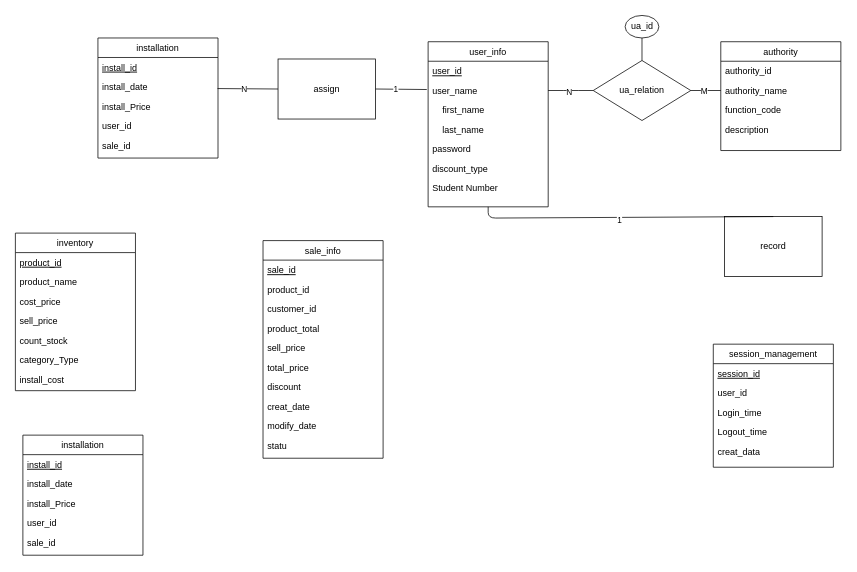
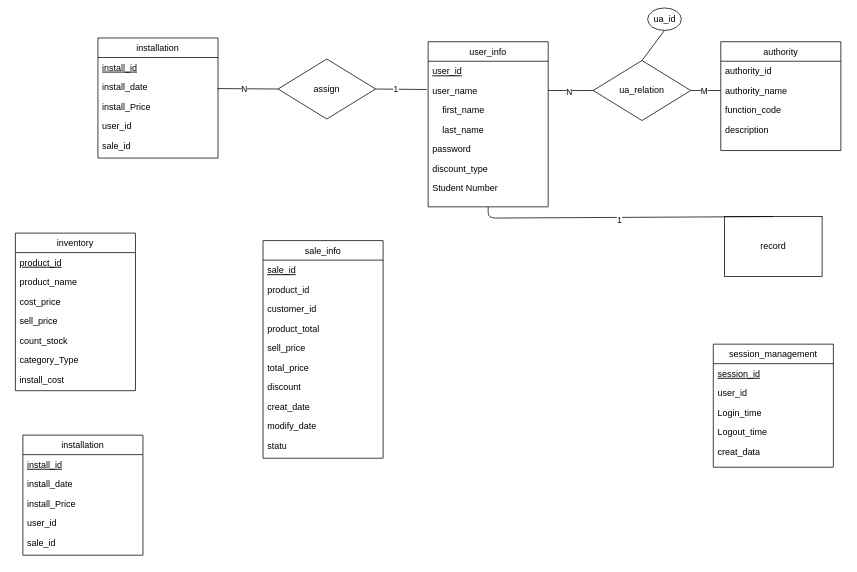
  <mxCell id="0" />
  <mxCell id="1" parent="0" />
  <mxCell id="2" value="user_info" style="swimlane;fontStyle=0;align=center;verticalAlign=top;childLayout=stackLayout;horizontal=1;startSize=26;horizontalStack=0;resizeParent=1;resizeLast=0;collapsible=1;marginBottom=0;rounded=0;shadow=0;strokeWidth=1;" parent="1" vertex="1"><mxGeometry x="570" y="55" width="160" height="220" as="geometry"><mxRectangle x="230" y="140" width="160" height="26" as="alternateBounds" /></mxGeometry></mxCell>
  <mxCell id="3" value="user_id" style="text;align=left;verticalAlign=top;spacingLeft=4;spacingRight=4;overflow=hidden;rotatable=0;points=[[0,0.5],[1,0.5]];portConstraint=eastwest;fontStyle=4" parent="2" vertex="1"><mxGeometry y="26" width="160" height="26" as="geometry" /></mxCell>
  <mxCell id="4" value="user_name" style="text;align=left;verticalAlign=top;spacingLeft=4;spacingRight=4;overflow=hidden;rotatable=0;points=[[0,0.5],[1,0.5]];portConstraint=eastwest;rounded=0;shadow=0;html=0;" parent="2" vertex="1"><mxGeometry y="52" width="160" height="26" as="geometry" /></mxCell>
  <mxCell id="5" value="    first_name" style="text;align=left;verticalAlign=top;spacingLeft=4;spacingRight=4;overflow=hidden;rotatable=0;points=[[0,0.5],[1,0.5]];portConstraint=eastwest;rounded=0;shadow=0;html=0;" parent="2" vertex="1"><mxGeometry y="78" width="160" height="26" as="geometry" /></mxCell>
  <mxCell id="6" value="    last_name" style="text;align=left;verticalAlign=top;spacingLeft=4;spacingRight=4;overflow=hidden;rotatable=0;points=[[0,0.5],[1,0.5]];portConstraint=eastwest;rounded=0;shadow=0;html=0;" parent="2" vertex="1"><mxGeometry y="104" width="160" height="26" as="geometry" /></mxCell>
  <mxCell id="7" value="password" style="text;align=left;verticalAlign=top;spacingLeft=4;spacingRight=4;overflow=hidden;rotatable=0;points=[[0,0.5],[1,0.5]];portConstraint=eastwest;" parent="2" vertex="1"><mxGeometry y="130" width="160" height="26" as="geometry" /></mxCell>
  <mxCell id="8" value="discount_type" style="text;align=left;verticalAlign=top;spacingLeft=4;spacingRight=4;overflow=hidden;rotatable=0;points=[[0,0.5],[1,0.5]];portConstraint=eastwest;rounded=0;shadow=0;html=0;" vertex="1" parent="2"><mxGeometry y="156" width="160" height="26" as="geometry" /></mxCell>
  <mxCell id="9" value="Student Number" style="text;align=left;verticalAlign=top;spacingLeft=4;spacingRight=4;overflow=hidden;rotatable=0;points=[[0,0.5],[1,0.5]];portConstraint=eastwest;" vertex="1" parent="2"><mxGeometry y="182" width="160" height="26" as="geometry" /></mxCell>
  <mxCell id="10" value="session_management" style="swimlane;fontStyle=0;align=center;verticalAlign=top;childLayout=stackLayout;horizontal=1;startSize=26;horizontalStack=0;resizeParent=1;resizeLast=0;collapsible=1;marginBottom=0;rounded=0;shadow=0;strokeWidth=1;" parent="1" vertex="1"><mxGeometry x="950" y="458" width="160" height="164" as="geometry"><mxRectangle x="130" y="380" width="160" height="26" as="alternateBounds" /></mxGeometry></mxCell>
  <mxCell id="11" value="session_id" style="text;align=left;verticalAlign=top;spacingLeft=4;spacingRight=4;overflow=hidden;rotatable=0;points=[[0,0.5],[1,0.5]];portConstraint=eastwest;fontStyle=4" parent="10" vertex="1"><mxGeometry y="26" width="160" height="26" as="geometry" /></mxCell>
  <mxCell id="12" value="user_id" style="text;align=left;verticalAlign=top;spacingLeft=4;spacingRight=4;overflow=hidden;rotatable=0;points=[[0,0.5],[1,0.5]];portConstraint=eastwest;" parent="10" vertex="1"><mxGeometry y="52" width="160" height="26" as="geometry" /></mxCell>
  <mxCell id="13" value="Login_time" style="text;align=left;verticalAlign=top;spacingLeft=4;spacingRight=4;overflow=hidden;rotatable=0;points=[[0,0.5],[1,0.5]];portConstraint=eastwest;" vertex="1" parent="10"><mxGeometry y="78" width="160" height="26" as="geometry" /></mxCell>
  <mxCell id="14" value="Logout_time" style="text;align=left;verticalAlign=top;spacingLeft=4;spacingRight=4;overflow=hidden;rotatable=0;points=[[0,0.5],[1,0.5]];portConstraint=eastwest;rounded=0;shadow=0;html=0;" vertex="1" parent="10"><mxGeometry y="104" width="160" height="26" as="geometry" /></mxCell>
  <mxCell id="15" value="creat_data" style="text;align=left;verticalAlign=top;spacingLeft=4;spacingRight=4;overflow=hidden;rotatable=0;points=[[0,0.5],[1,0.5]];portConstraint=eastwest;" vertex="1" parent="10"><mxGeometry y="130" width="160" height="26" as="geometry" /></mxCell>
  <mxCell id="16" value="authority" style="swimlane;fontStyle=0;align=center;verticalAlign=top;childLayout=stackLayout;horizontal=1;startSize=26;horizontalStack=0;resizeParent=1;resizeLast=0;collapsible=1;marginBottom=0;rounded=0;shadow=0;strokeWidth=1;" parent="1" vertex="1"><mxGeometry x="960" y="55" width="160" height="145" as="geometry"><mxRectangle x="550" y="140" width="160" height="26" as="alternateBounds" /></mxGeometry></mxCell>
  <mxCell id="17" value="authority_id" style="text;align=left;verticalAlign=top;spacingLeft=4;spacingRight=4;overflow=hidden;rotatable=0;points=[[0,0.5],[1,0.5]];portConstraint=eastwest;" parent="16" vertex="1"><mxGeometry y="26" width="160" height="26" as="geometry" /></mxCell>
  <mxCell id="18" value="authority_name" style="text;align=left;verticalAlign=top;spacingLeft=4;spacingRight=4;overflow=hidden;rotatable=0;points=[[0,0.5],[1,0.5]];portConstraint=eastwest;rounded=0;shadow=0;html=0;" parent="16" vertex="1"><mxGeometry y="52" width="160" height="26" as="geometry" /></mxCell>
  <mxCell id="19" value="function_code" style="text;align=left;verticalAlign=top;spacingLeft=4;spacingRight=4;overflow=hidden;rotatable=0;points=[[0,0.5],[1,0.5]];portConstraint=eastwest;rounded=0;shadow=0;html=0;" parent="16" vertex="1"><mxGeometry y="78" width="160" height="26" as="geometry" /></mxCell>
  <mxCell id="20" value="description" style="text;align=left;verticalAlign=top;spacingLeft=4;spacingRight=4;overflow=hidden;rotatable=0;points=[[0,0.5],[1,0.5]];portConstraint=eastwest;rounded=0;shadow=0;html=0;" parent="16" vertex="1"><mxGeometry y="104" width="160" height="26" as="geometry" /></mxCell>
  <mxCell id="21" value="" style="endArrow=none;shadow=0;strokeWidth=1;rounded=1;endFill=0;edgeStyle=elbowEdgeStyle;elbow=vertical;entryX=0;entryY=0.5;entryDx=0;entryDy=0;strokeColor=default;exitX=1;exitY=0.5;exitDx=0;exitDy=0;" parent="1" source="4" target="23" edge="1"><mxGeometry x="0.5" y="41" relative="1" as="geometry"><mxPoint x="750" y="120" as="sourcePoint" /><mxPoint x="910" y="182" as="targetPoint" /><mxPoint x="-40" y="32" as="offset" /></mxGeometry></mxCell>
  <mxCell id="22" value="N" style="edgeLabel;html=1;align=center;verticalAlign=middle;resizable=0;points=[];" vertex="1" connectable="0" parent="21"><mxGeometry x="-0.109" y="-2" relative="1" as="geometry"><mxPoint as="offset" /></mxGeometry></mxCell>
  <mxCell id="23" value="ua_relation" style="rhombus;whiteSpace=wrap;html=1;" vertex="1" parent="1"><mxGeometry x="790" y="80" width="130" height="80" as="geometry" /></mxCell>
  <mxCell id="24" value="" style="endArrow=none;html=1;rounded=1;strokeColor=default;entryX=0;entryY=0.5;entryDx=0;entryDy=0;" edge="1" parent="1" source="23" target="18"><mxGeometry width="50" height="50" relative="1" as="geometry"><mxPoint x="690" y="210" as="sourcePoint" /><mxPoint x="1070" y="120" as="targetPoint" /></mxGeometry></mxCell>
  <mxCell id="25" value="M" style="edgeLabel;html=1;align=center;verticalAlign=middle;resizable=0;points=[];" vertex="1" connectable="0" parent="24"><mxGeometry x="-0.165" relative="1" as="geometry"><mxPoint as="offset" /></mxGeometry></mxCell>
  <mxCell id="26" value="" style="endArrow=none;html=1;rounded=1;strokeColor=default;entryX=0.5;entryY=0;entryDx=0;entryDy=0;exitX=0.5;exitY=1;exitDx=0;exitDy=0;" edge="1" parent="1" source="27" target="23"><mxGeometry width="50" height="50" relative="1" as="geometry"><mxPoint x="855" y="40" as="sourcePoint" /><mxPoint x="780" y="220" as="targetPoint" /></mxGeometry></mxCell>
- <mxCell id="27" value="ua_id" style="ellipse;whiteSpace=wrap;html=1;" vertex="1" parent="1"><mxGeometry x="832.5" y="20" width="45" height="30" as="geometry" /></mxCell>
+ <mxCell id="27" value="ua_id" style="ellipse;whiteSpace=wrap;html=1;" vertex="1" parent="1"><mxGeometry x="862.5" y="10" width="45" height="30" as="geometry" /></mxCell>
  <mxCell id="28" value="record" style="whiteSpace=wrap;html=1;rounded=0;" vertex="1" parent="1"><mxGeometry x="965" y="288" width="130" height="80" as="geometry" /></mxCell>
  <mxCell id="29" value="" style="endArrow=none;html=1;rounded=1;strokeColor=default;entryX=0.5;entryY=1;entryDx=0;entryDy=0;exitX=0.5;exitY=0;exitDx=0;exitDy=0;" edge="1" parent="1" source="28" target="2"><mxGeometry width="50" height="50" relative="1" as="geometry"><mxPoint x="670" y="360" as="sourcePoint" /><mxPoint x="720" y="310" as="targetPoint" /><Array as="points"><mxPoint x="650" y="290" /></Array></mxGeometry></mxCell>
  <mxCell id="30" value="1" style="edgeLabel;html=1;align=center;verticalAlign=middle;resizable=0;points=[];" vertex="1" connectable="0" parent="29"><mxGeometry x="0.059" y="3" relative="1" as="geometry"><mxPoint x="3" as="offset" /></mxGeometry></mxCell>
  <mxCell id="31" value="installation" style="swimlane;fontStyle=0;align=center;verticalAlign=top;childLayout=stackLayout;horizontal=1;startSize=26;horizontalStack=0;resizeParent=1;resizeLast=0;collapsible=1;marginBottom=0;rounded=0;shadow=0;strokeWidth=1;" vertex="1" parent="1"><mxGeometry x="130" y="50" width="160" height="160" as="geometry"><mxRectangle x="230" y="140" width="160" height="26" as="alternateBounds" /></mxGeometry></mxCell>
  <mxCell id="32" value="install_id" style="text;align=left;verticalAlign=top;spacingLeft=4;spacingRight=4;overflow=hidden;rotatable=0;points=[[0,0.5],[1,0.5]];portConstraint=eastwest;fontStyle=4" vertex="1" parent="31"><mxGeometry y="26" width="160" height="26" as="geometry" /></mxCell>
  <mxCell id="33" value="install_date" style="text;align=left;verticalAlign=top;spacingLeft=4;spacingRight=4;overflow=hidden;rotatable=0;points=[[0,0.5],[1,0.5]];portConstraint=eastwest;rounded=0;shadow=0;html=0;" vertex="1" parent="31"><mxGeometry y="52" width="160" height="26" as="geometry" /></mxCell>
  <mxCell id="34" value="install_Price" style="text;align=left;verticalAlign=top;spacingLeft=4;spacingRight=4;overflow=hidden;rotatable=0;points=[[0,0.5],[1,0.5]];portConstraint=eastwest;rounded=0;shadow=0;html=0;" vertex="1" parent="31"><mxGeometry y="78" width="160" height="26" as="geometry" /></mxCell>
  <mxCell id="35" value="user_id" style="text;align=left;verticalAlign=top;spacingLeft=4;spacingRight=4;overflow=hidden;rotatable=0;points=[[0,0.5],[1,0.5]];portConstraint=eastwest;rounded=0;shadow=0;html=0;" vertex="1" parent="31"><mxGeometry y="104" width="160" height="26" as="geometry" /></mxCell>
  <mxCell id="36" value="sale_id" style="text;align=left;verticalAlign=top;spacingLeft=4;spacingRight=4;overflow=hidden;rotatable=0;points=[[0,0.5],[1,0.5]];portConstraint=eastwest;" vertex="1" parent="31"><mxGeometry y="130" width="160" height="26" as="geometry" /></mxCell>
- <mxCell id="37" value="assign" style="whiteSpace=wrap;html=1;rounded=0;" vertex="1" parent="1"><mxGeometry y="78" width="130" height="80" as="geometry" x="370" /></mxCell>
+ <mxCell id="37" value="assign" style="rhombus;whiteSpace=wrap;html=1;" vertex="1" parent="1"><mxGeometry y="78" width="130" height="80" as="geometry" x="370" /></mxCell>
  <mxCell id="38" value="" style="endArrow=none;html=1;rounded=1;strokeColor=default;exitX=1;exitY=0.5;exitDx=0;exitDy=0;entryX=-0.011;entryY=0.065;entryDx=0;entryDy=0;entryPerimeter=0;" edge="1" parent="1" source="37"><mxGeometry width="50" height="50" relative="1" as="geometry"><mxPoint x="450" y="188" as="sourcePoint" /><mxPoint x="568.24" y="118.69" as="targetPoint" /></mxGeometry></mxCell>
  <mxCell id="39" value="1" style="edgeLabel;html=1;align=center;verticalAlign=middle;resizable=0;points=[];" vertex="1" connectable="0" parent="38"><mxGeometry x="-0.39" y="1" relative="1" as="geometry"><mxPoint x="5" y="1" as="offset" /></mxGeometry></mxCell>
  <mxCell id="40" value="" style="endArrow=none;html=1;rounded=1;strokeColor=default;entryX=0;entryY=0.5;entryDx=0;entryDy=0;exitX=0.996;exitY=0.592;exitDx=0;exitDy=0;exitPerimeter=0;" edge="1" parent="1" source="33" target="37"><mxGeometry width="50" height="50" relative="1" as="geometry"><mxPoint x="320" y="117" as="sourcePoint" /><mxPoint y="120" as="targetPoint" x="370" /></mxGeometry></mxCell>
  <mxCell id="41" value="N" style="edgeLabel;html=1;align=center;verticalAlign=middle;resizable=0;points=[];" vertex="1" connectable="0" parent="40"><mxGeometry x="-0.584" y="-1" relative="1" as="geometry"><mxPoint x="18" y="-1" as="offset" /></mxGeometry></mxCell>
  <mxCell id="42" value="sale_info" style="swimlane;fontStyle=0;align=center;verticalAlign=top;childLayout=stackLayout;horizontal=1;startSize=26;horizontalStack=0;resizeParent=1;resizeLast=0;collapsible=1;marginBottom=0;rounded=0;shadow=0;strokeWidth=1;" vertex="1" parent="1"><mxGeometry x="350" y="320" width="160" height="290" as="geometry"><mxRectangle x="230" y="140" width="160" height="26" as="alternateBounds" /></mxGeometry></mxCell>
  <mxCell id="43" value="sale_id" style="text;align=left;verticalAlign=top;spacingLeft=4;spacingRight=4;overflow=hidden;rotatable=0;points=[[0,0.5],[1,0.5]];portConstraint=eastwest;fontStyle=4" vertex="1" parent="42"><mxGeometry y="26" width="160" height="26" as="geometry" /></mxCell>
  <mxCell id="44" value="product_id" style="text;align=left;verticalAlign=top;spacingLeft=4;spacingRight=4;overflow=hidden;rotatable=0;points=[[0,0.5],[1,0.5]];portConstraint=eastwest;rounded=0;shadow=0;html=0;" vertex="1" parent="42"><mxGeometry y="52" width="160" height="26" as="geometry" /></mxCell>
  <mxCell id="45" value="customer_id" style="text;align=left;verticalAlign=top;spacingLeft=4;spacingRight=4;overflow=hidden;rotatable=0;points=[[0,0.5],[1,0.5]];portConstraint=eastwest;rounded=0;shadow=0;html=0;" vertex="1" parent="42"><mxGeometry y="78" width="160" height="26" as="geometry" /></mxCell>
  <mxCell id="46" value="product_total" style="text;align=left;verticalAlign=top;spacingLeft=4;spacingRight=4;overflow=hidden;rotatable=0;points=[[0,0.5],[1,0.5]];portConstraint=eastwest;rounded=0;shadow=0;html=0;" vertex="1" parent="42"><mxGeometry y="104" width="160" height="26" as="geometry" /></mxCell>
  <mxCell id="47" value="sell_price" style="text;align=left;verticalAlign=top;spacingLeft=4;spacingRight=4;overflow=hidden;rotatable=0;points=[[0,0.5],[1,0.5]];portConstraint=eastwest;" vertex="1" parent="42"><mxGeometry y="130" width="160" height="26" as="geometry" /></mxCell>
  <mxCell id="48" value="total_price" style="text;align=left;verticalAlign=top;spacingLeft=4;spacingRight=4;overflow=hidden;rotatable=0;points=[[0,0.5],[1,0.5]];portConstraint=eastwest;" vertex="1" parent="42"><mxGeometry y="156" width="160" height="26" as="geometry" /></mxCell>
  <mxCell id="49" value="discount" style="text;align=left;verticalAlign=top;spacingLeft=4;spacingRight=4;overflow=hidden;rotatable=0;points=[[0,0.5],[1,0.5]];portConstraint=eastwest;rounded=0;shadow=0;html=0;" vertex="1" parent="42"><mxGeometry y="182" width="160" height="26" as="geometry" /></mxCell>
  <mxCell id="50" value="creat_date" style="text;align=left;verticalAlign=top;spacingLeft=4;spacingRight=4;overflow=hidden;rotatable=0;points=[[0,0.5],[1,0.5]];portConstraint=eastwest;rounded=0;shadow=0;html=0;" vertex="1" parent="42"><mxGeometry y="208" width="160" height="26" as="geometry" /></mxCell>
  <mxCell id="51" value="modify_date" style="text;align=left;verticalAlign=top;spacingLeft=4;spacingRight=4;overflow=hidden;rotatable=0;points=[[0,0.5],[1,0.5]];portConstraint=eastwest;rounded=0;shadow=0;html=0;" vertex="1" parent="42"><mxGeometry y="234" width="160" height="26" as="geometry" /></mxCell>
  <mxCell id="52" value="statu" style="text;align=left;verticalAlign=top;spacingLeft=4;spacingRight=4;overflow=hidden;rotatable=0;points=[[0,0.5],[1,0.5]];portConstraint=eastwest;rounded=0;shadow=0;html=0;" vertex="1" parent="42"><mxGeometry y="260" width="160" height="26" as="geometry" /></mxCell>
  <mxCell id="53" value="inventory" style="swimlane;fontStyle=0;align=center;verticalAlign=top;childLayout=stackLayout;horizontal=1;startSize=26;horizontalStack=0;resizeParent=1;resizeLast=0;collapsible=1;marginBottom=0;rounded=0;shadow=0;strokeWidth=1;" vertex="1" parent="1"><mxGeometry x="20" y="310" width="160" height="210" as="geometry"><mxRectangle x="230" y="140" width="160" height="26" as="alternateBounds" /></mxGeometry></mxCell>
  <mxCell id="54" value="product_id" style="text;align=left;verticalAlign=top;spacingLeft=4;spacingRight=4;overflow=hidden;rotatable=0;points=[[0,0.5],[1,0.5]];portConstraint=eastwest;fontStyle=4" vertex="1" parent="53"><mxGeometry y="26" width="160" height="26" as="geometry" /></mxCell>
  <mxCell id="55" value="product_name" style="text;align=left;verticalAlign=top;spacingLeft=4;spacingRight=4;overflow=hidden;rotatable=0;points=[[0,0.5],[1,0.5]];portConstraint=eastwest;rounded=0;shadow=0;html=0;" vertex="1" parent="53"><mxGeometry y="52" width="160" height="26" as="geometry" /></mxCell>
  <mxCell id="56" value="cost_price" style="text;align=left;verticalAlign=top;spacingLeft=4;spacingRight=4;overflow=hidden;rotatable=0;points=[[0,0.5],[1,0.5]];portConstraint=eastwest;rounded=0;shadow=0;html=0;" vertex="1" parent="53"><mxGeometry y="78" width="160" height="26" as="geometry" /></mxCell>
  <mxCell id="57" value="sell_price" style="text;align=left;verticalAlign=top;spacingLeft=4;spacingRight=4;overflow=hidden;rotatable=0;points=[[0,0.5],[1,0.5]];portConstraint=eastwest;rounded=0;shadow=0;html=0;" vertex="1" parent="53"><mxGeometry y="104" width="160" height="26" as="geometry" /></mxCell>
  <mxCell id="58" value="count_stock" style="text;align=left;verticalAlign=top;spacingLeft=4;spacingRight=4;overflow=hidden;rotatable=0;points=[[0,0.5],[1,0.5]];portConstraint=eastwest;" vertex="1" parent="53"><mxGeometry y="130" width="160" height="26" as="geometry" /></mxCell>
  <mxCell id="59" value="category_Type" style="text;align=left;verticalAlign=top;spacingLeft=4;spacingRight=4;overflow=hidden;rotatable=0;points=[[0,0.5],[1,0.5]];portConstraint=eastwest;" vertex="1" parent="53"><mxGeometry y="156" width="160" height="26" as="geometry" /></mxCell>
  <mxCell id="60" value="install_cost" style="text;align=left;verticalAlign=top;spacingLeft=4;spacingRight=4;overflow=hidden;rotatable=0;points=[[0,0.5],[1,0.5]];portConstraint=eastwest;rounded=0;shadow=0;html=0;" vertex="1" parent="53"><mxGeometry y="182" width="160" height="26" as="geometry" /></mxCell>
  <mxCell id="61" value="installation" style="swimlane;fontStyle=0;align=center;verticalAlign=top;childLayout=stackLayout;horizontal=1;startSize=26;horizontalStack=0;resizeParent=1;resizeLast=0;collapsible=1;marginBottom=0;rounded=0;shadow=0;strokeWidth=1;" vertex="1" parent="1"><mxGeometry x="30" y="579.23" width="160" height="160" as="geometry"><mxRectangle x="230" y="140" width="160" height="26" as="alternateBounds" /></mxGeometry></mxCell>
  <mxCell id="62" value="install_id" style="text;align=left;verticalAlign=top;spacingLeft=4;spacingRight=4;overflow=hidden;rotatable=0;points=[[0,0.5],[1,0.5]];portConstraint=eastwest;fontStyle=4" vertex="1" parent="61"><mxGeometry y="26" width="160" height="26" as="geometry" /></mxCell>
  <mxCell id="63" value="install_date" style="text;align=left;verticalAlign=top;spacingLeft=4;spacingRight=4;overflow=hidden;rotatable=0;points=[[0,0.5],[1,0.5]];portConstraint=eastwest;rounded=0;shadow=0;html=0;" vertex="1" parent="61"><mxGeometry y="52" width="160" height="26" as="geometry" /></mxCell>
  <mxCell id="64" value="install_Price" style="text;align=left;verticalAlign=top;spacingLeft=4;spacingRight=4;overflow=hidden;rotatable=0;points=[[0,0.5],[1,0.5]];portConstraint=eastwest;rounded=0;shadow=0;html=0;" vertex="1" parent="61"><mxGeometry y="78" width="160" height="26" as="geometry" /></mxCell>
  <mxCell id="65" value="user_id" style="text;align=left;verticalAlign=top;spacingLeft=4;spacingRight=4;overflow=hidden;rotatable=0;points=[[0,0.5],[1,0.5]];portConstraint=eastwest;rounded=0;shadow=0;html=0;" vertex="1" parent="61"><mxGeometry y="104" width="160" height="26" as="geometry" /></mxCell>
  <mxCell id="66" value="sale_id" style="text;align=left;verticalAlign=top;spacingLeft=4;spacingRight=4;overflow=hidden;rotatable=0;points=[[0,0.5],[1,0.5]];portConstraint=eastwest;" vertex="1" parent="61"><mxGeometry y="130" width="160" height="26" as="geometry" /></mxCell>
